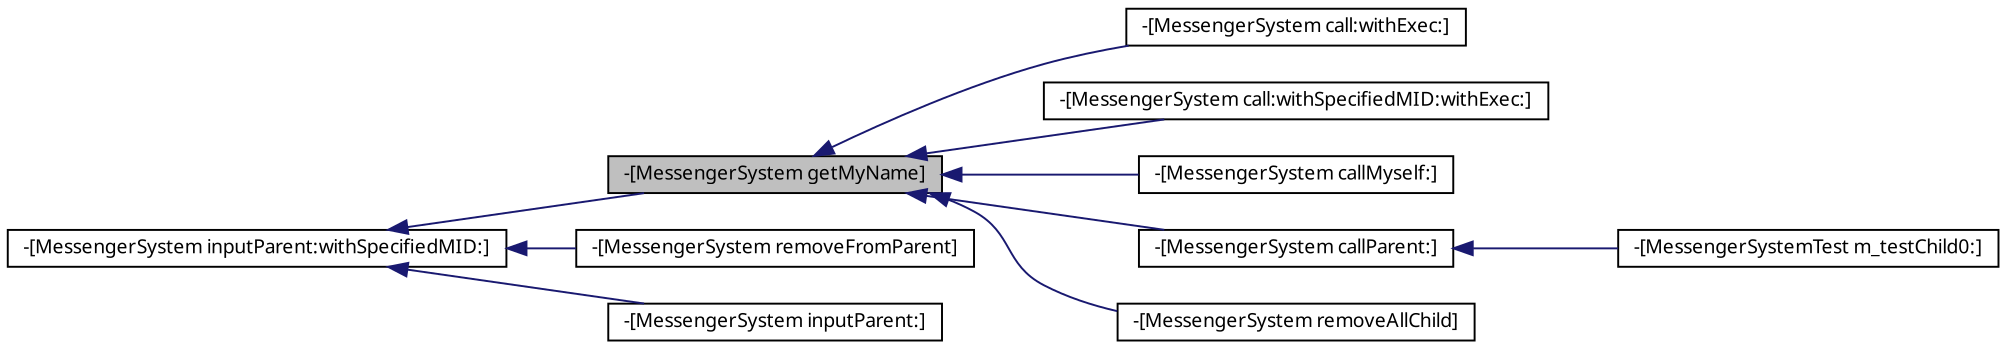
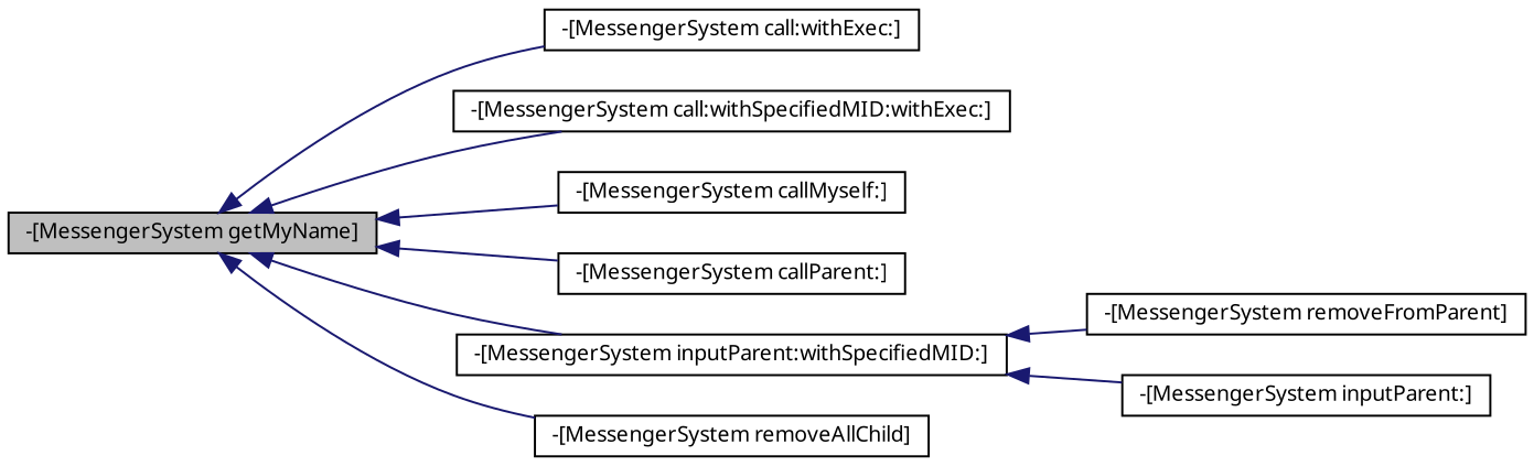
  digraph {
    rankdir=LR
    node [color=black fillcolor=white fontname="FreeSans.ttf" fontsize=10 shape=record style=filled]
    edge [color=midnightblue dir=back fontname="FreeSans.ttf" fontsize=10 labelfontname="FreeSans.ttf" labelfontsize=10 style=solid]
    n1 [fillcolor=grey75 fontcolor=black height=0.2 label="-[MessengerSystem getMyName]" width=0.4]
    n2 [height=0.2 label="-[MessengerSystem call:withExec:]" width=0.4]
    n3 [height=0.2 label="-[MessengerSystem call:withSpecifiedMID:withExec:]" width=0.4]
    n4 [height=0.2 label="-[MessengerSystem callMyself:]" width=0.4]
    n5 [height=0.2 label="-[MessengerSystem callParent:]" width=0.4]
    n6 [height=0.2 label="-[MessengerSystem inputParent:withSpecifiedMID:]" width=0.4]
    n7 [height=0.2 label="-[MessengerSystem removeAllChild]" width=0.4]
-   n8 [height=0.2 label="-[MessengerSystemTest m_testChild0:]" width=0.4]
    n9 [height=0.2 label="-[MessengerSystem removeFromParent]" width=0.4]
    n10 [height=0.2 label="-[MessengerSystem inputParent:]" width=0.4]
    n1 -> n2
    n1 -> n3
    n1 -> n4
    n1 -> n5
-   n6 -> n1
+   n1 -> n6
    n1 -> n7
-   n5 -> n8
    n6 -> n9
    n6 -> n10
  }
